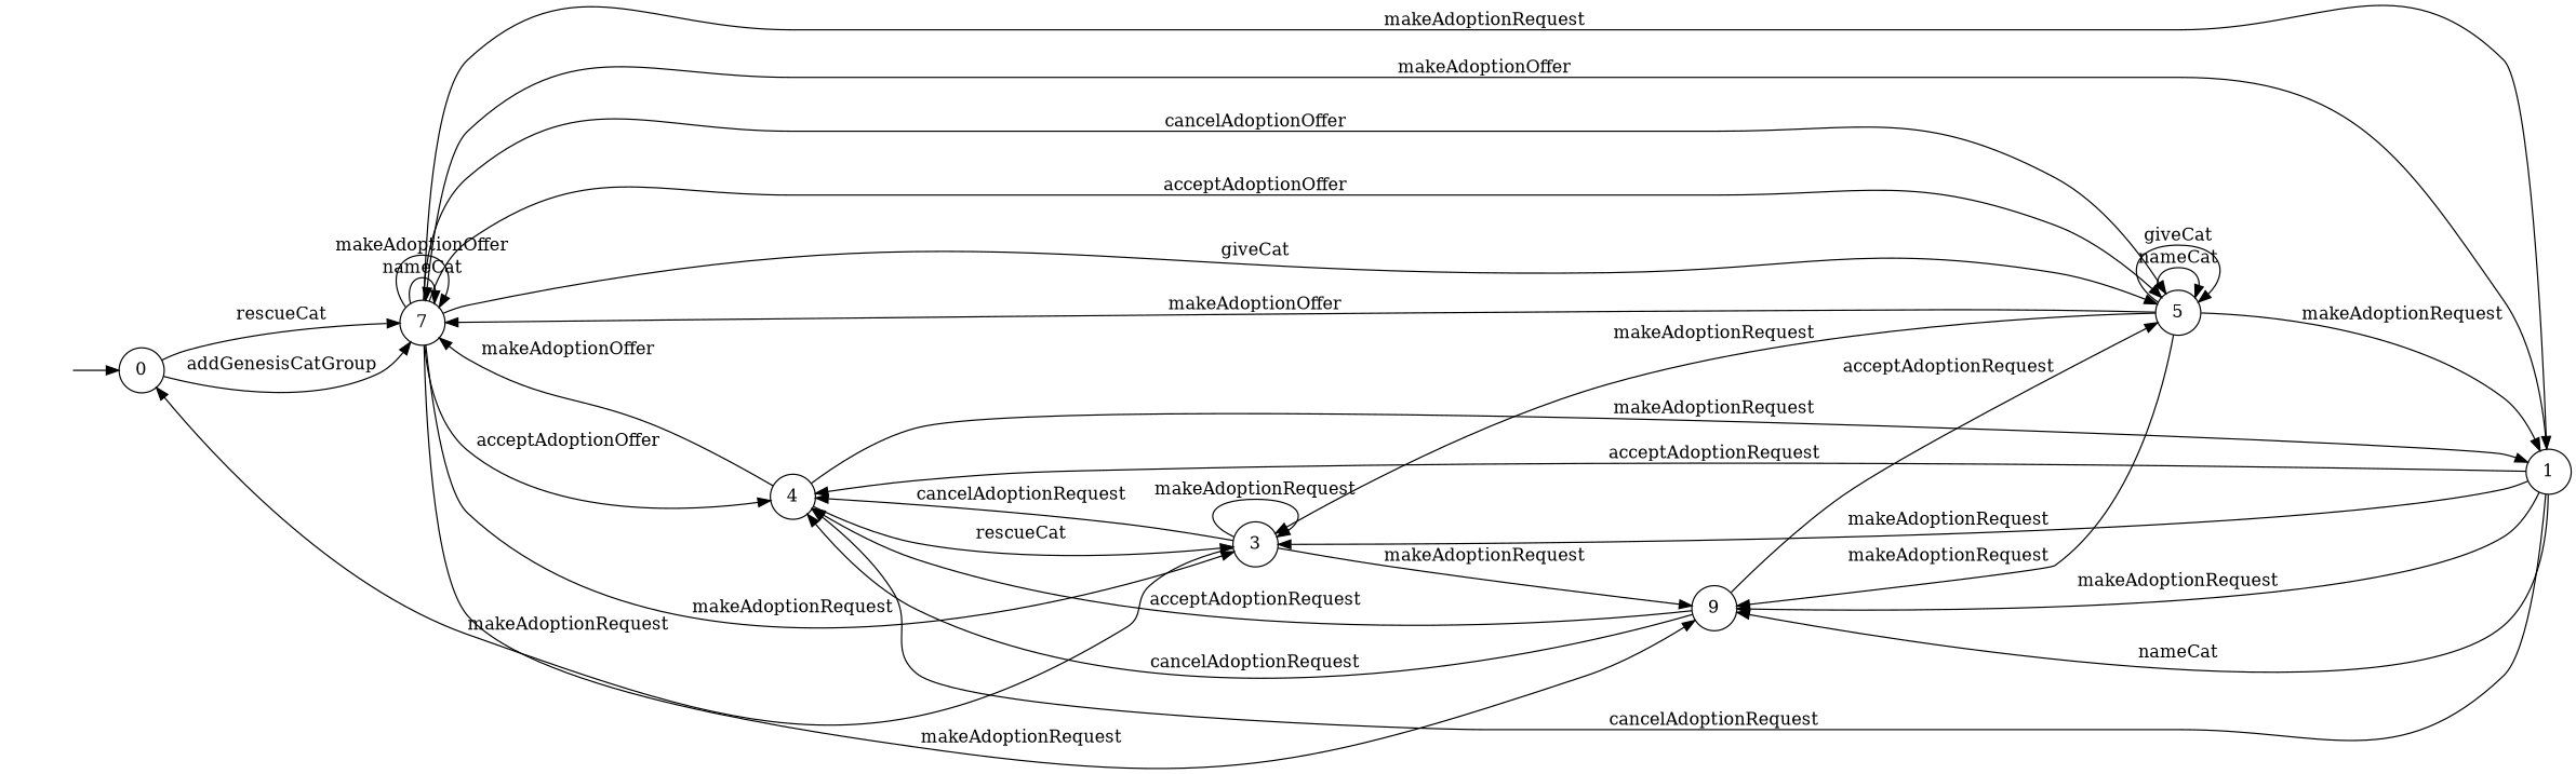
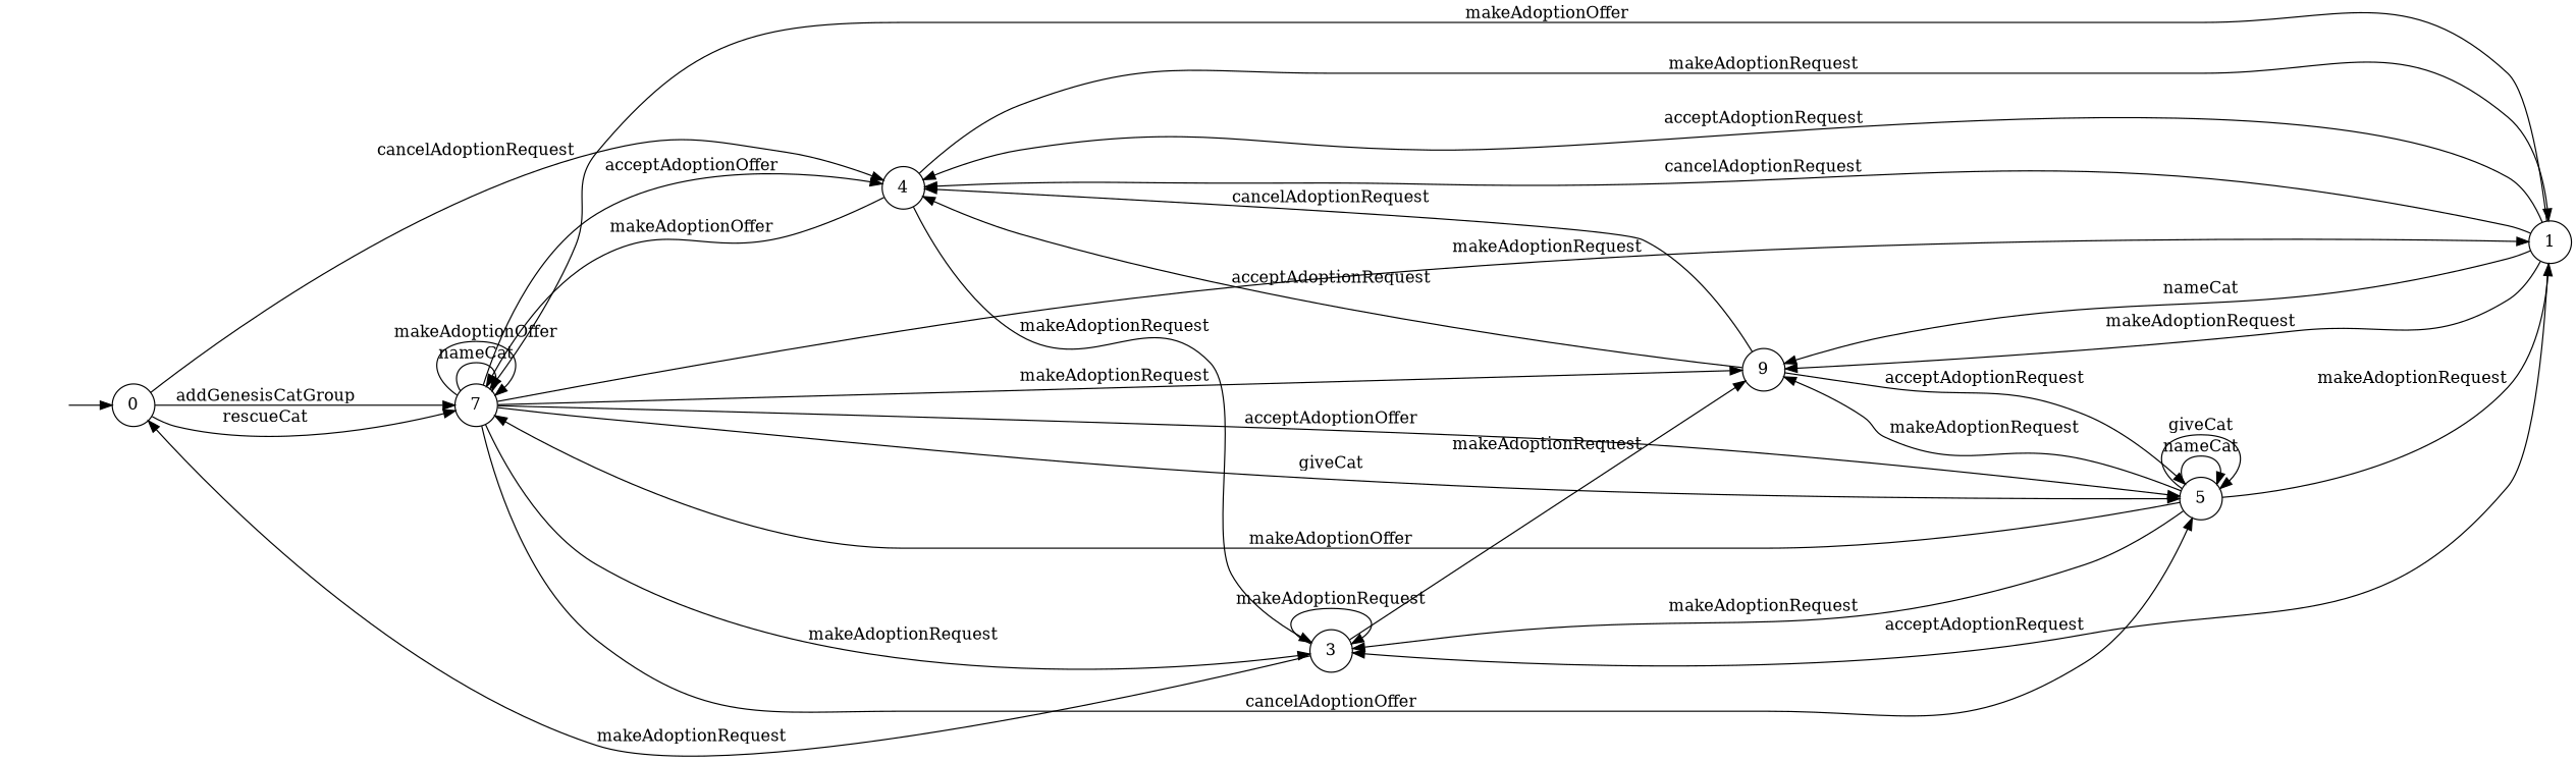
  digraph {
    rankdir=LR
    node [shape=circle]
    "" [shape=plaintext]
    n2 [label=0]
    n3 [label=7]
    n4 [label=4]
    n5 [label=1]
    n6 [label=3]
    n7 [label=9]
    n8 [label=5]
    "" -> n2
    n2 -> n3 [label=rescueCat]
    n2 -> n3 [label=addGenesisCatGroup]
    n3 -> n3 [label=nameCat]
    n3 -> n3 [label=makeAdoptionOffer]
    n3 -> n4 [label=acceptAdoptionOffer]
    n3 -> n5 [label=makeAdoptionRequest]
    n3 -> n6 [label=makeAdoptionRequest]
    n3 -> n7 [label=makeAdoptionRequest]
    n3 -> n8 [label=cancelAdoptionOffer]
    n3 -> n8 [label=acceptAdoptionOffer]
    n3 -> n8 [label=giveCat]
    n4 -> n3 [label=makeAdoptionOffer]
    n4 -> n5 [label=makeAdoptionRequest]
-   n4 -> n6 [label=rescueCat]
+   n4 -> n6 [label=makeAdoptionRequest]
    n5 -> n3 [label=makeAdoptionOffer]
    n5 -> n4 [label=acceptAdoptionRequest]
    n5 -> n4 [label=cancelAdoptionRequest]
-   n5 -> n6 [label=makeAdoptionRequest]
+   n5 -> n6 [label=acceptAdoptionRequest]
    n5 -> n7 [label=nameCat]
    n5 -> n7 [label=makeAdoptionRequest]
    n6 -> n2 [label=makeAdoptionRequest]
-   n6 -> n4 [label=cancelAdoptionRequest]
+   n2 -> n4 [label=cancelAdoptionRequest]
    n6 -> n6 [label=makeAdoptionRequest]
    n6 -> n7 [label=makeAdoptionRequest]
    n7 -> n4 [label=acceptAdoptionRequest]
    n7 -> n4 [label=cancelAdoptionRequest]
    n7 -> n8 [label=acceptAdoptionRequest]
    n8 -> n3 [label=makeAdoptionOffer]
    n8 -> n5 [label=makeAdoptionRequest]
    n8 -> n6 [label=makeAdoptionRequest]
    n8 -> n7 [label=makeAdoptionRequest]
    n8 -> n8 [label=nameCat]
    n8 -> n8 [label=giveCat]
  }
